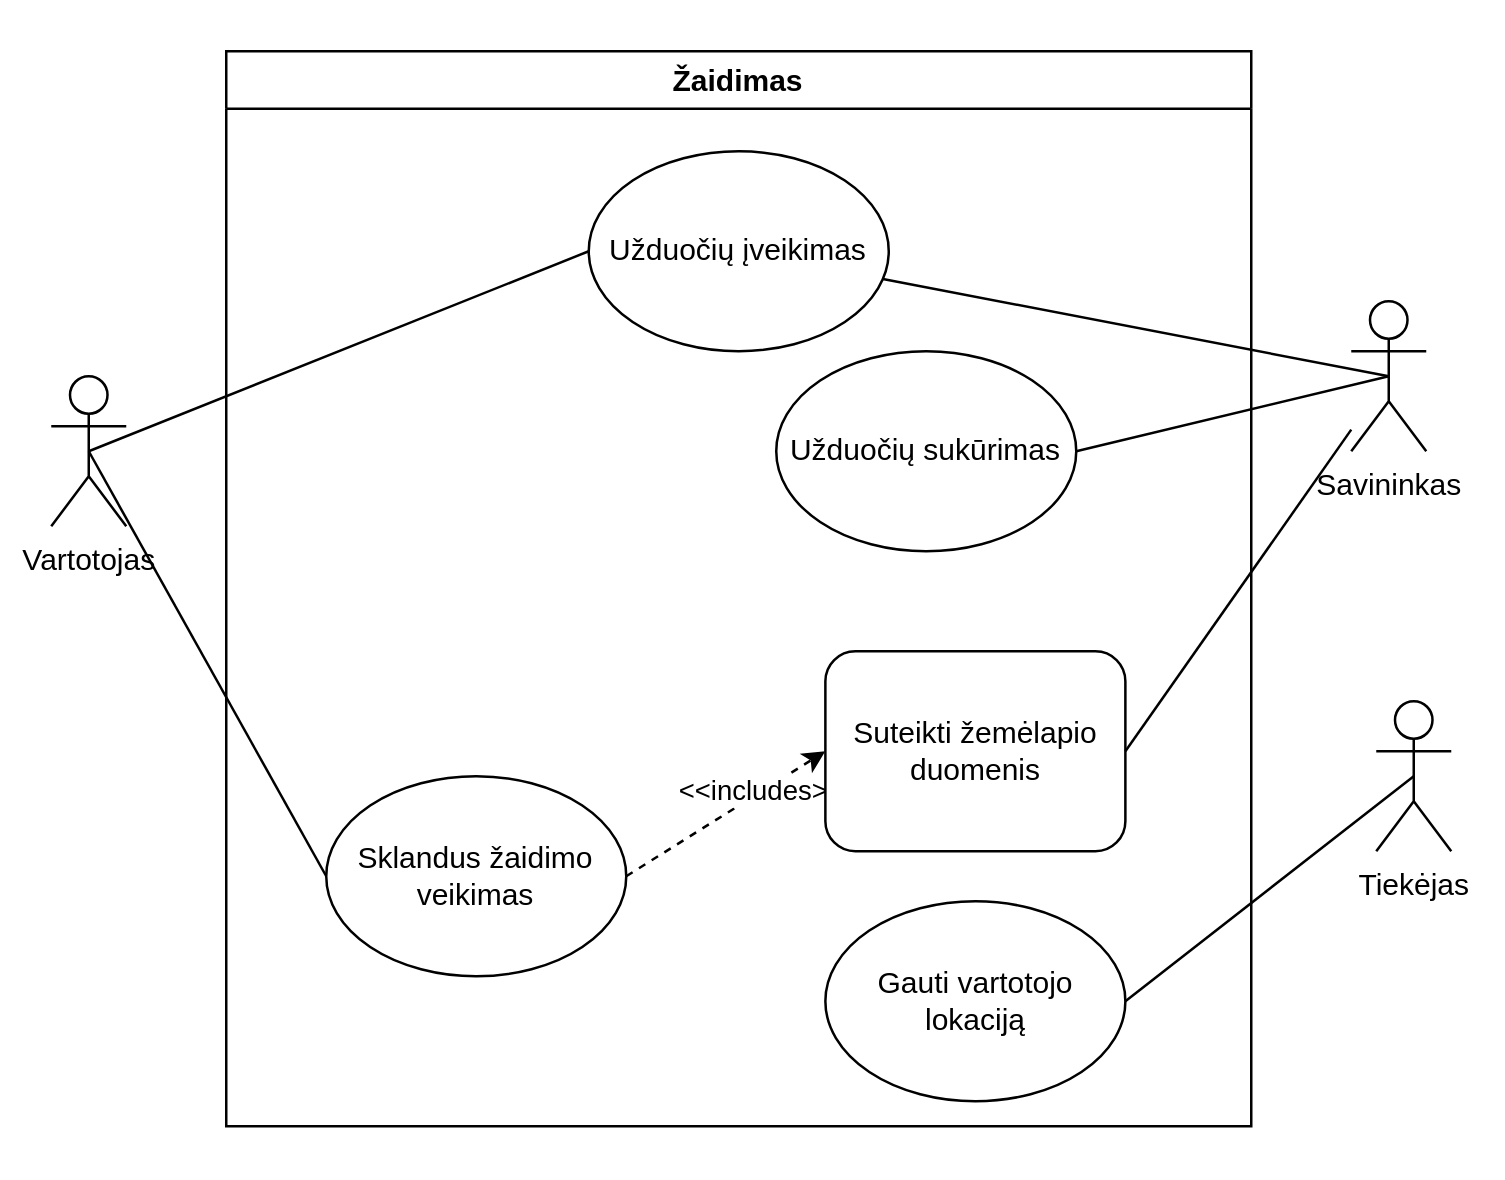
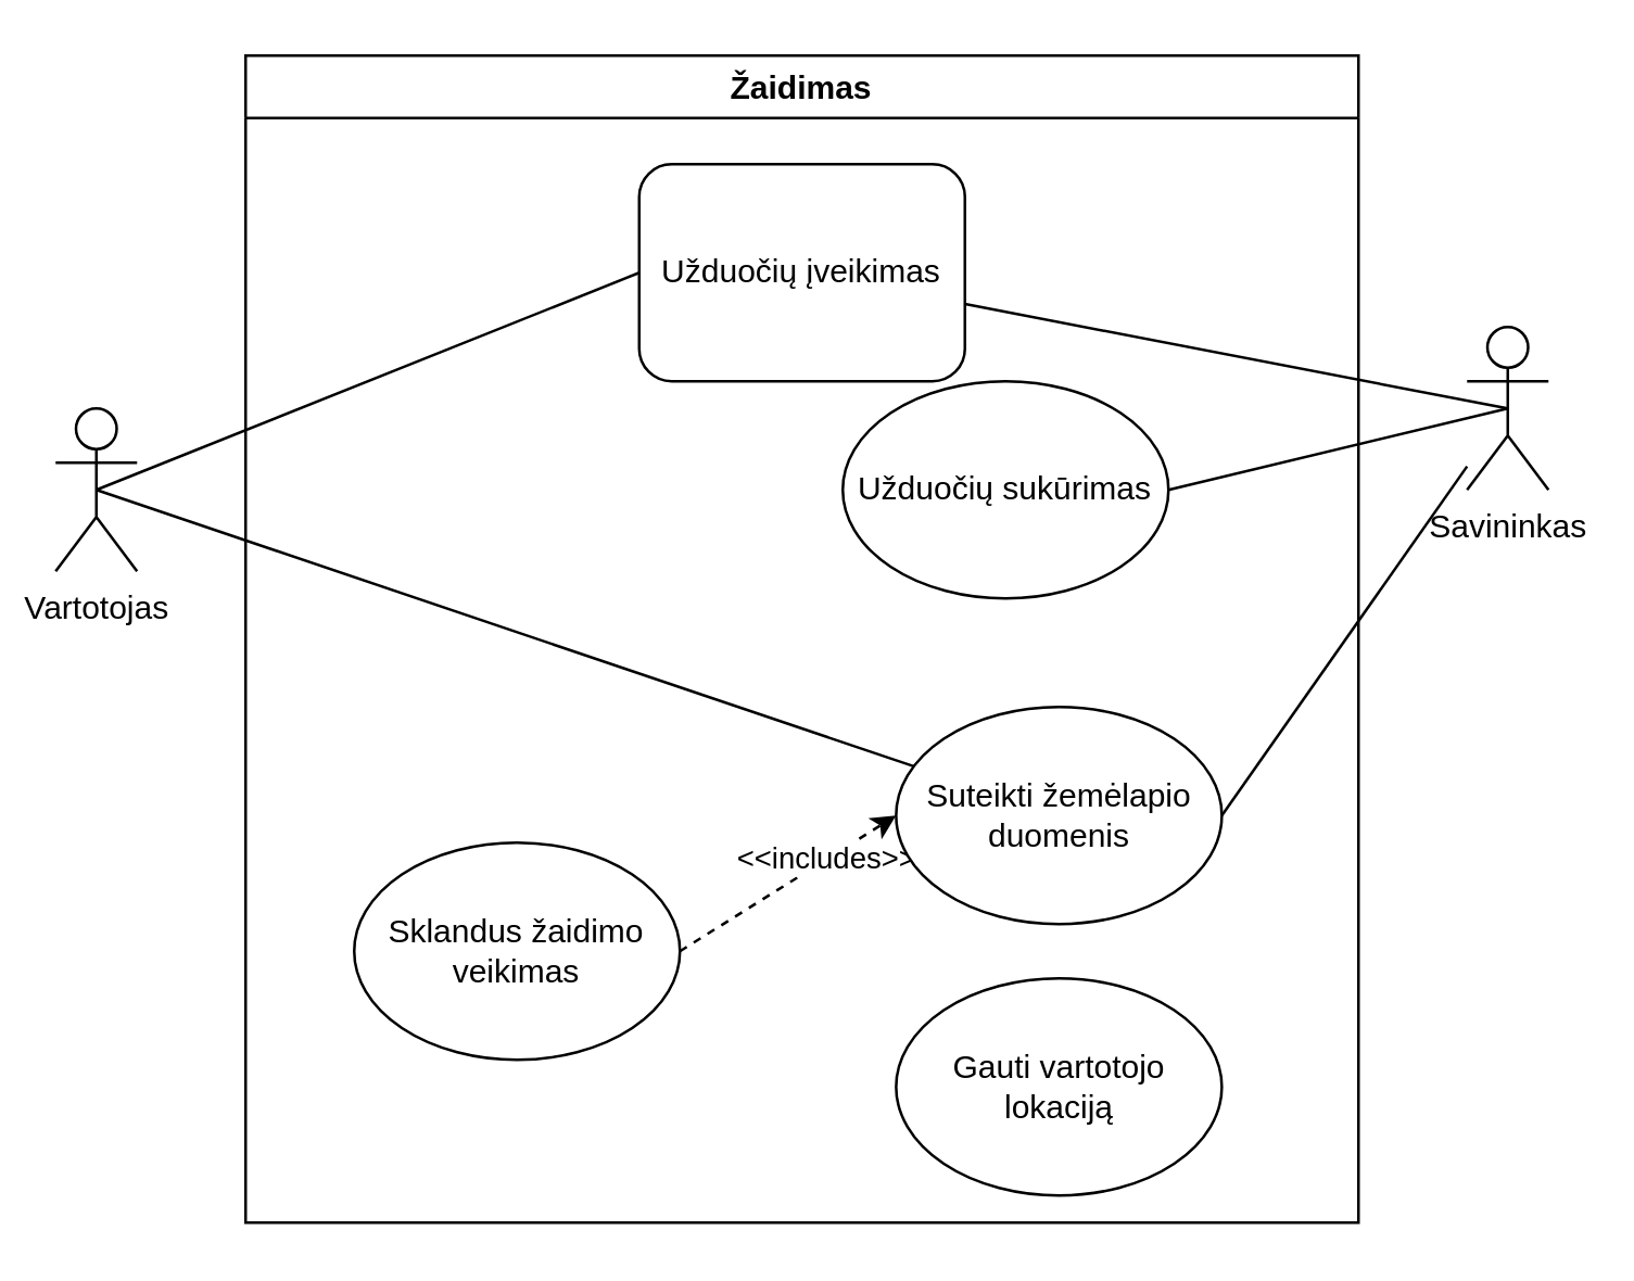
  <mxCell id="0" />
  <mxCell id="1" parent="0" />
- <mxCell id="2" style="rounded=0;orthogonalLoop=1;jettySize=auto;html=1;entryX=0;entryY=0.5;entryDx=0;entryDy=0;endArrow=none;endFill=0;exitX=0.5;exitY=0.5;exitDx=0;exitDy=0;exitPerimeter=0;" parent="1" source="3" target="7" edge="1"><mxGeometry relative="1" as="geometry" /></mxCell>
+ <mxCell id="2" style="rounded=0;orthogonalLoop=1;jettySize=auto;html=1;endArrow=none;endFill=0;exitX=0.5;exitY=0.5;exitDx=0;exitDy=0;exitPerimeter=0;" parent="1" source="3" target="9" edge="1"><mxGeometry relative="1" as="geometry" /></mxCell>
  <mxCell id="3" value="Vartotojas" style="shape=umlActor;verticalLabelPosition=bottom;verticalAlign=top;html=1;outlineConnect=0;" parent="1" vertex="1"><mxGeometry x="20" y="150" width="30" height="60" as="geometry" /></mxCell>
  <mxCell id="4" value="Žaidimas" style="swimlane;" parent="1" vertex="1"><mxGeometry x="90" y="20" width="410" height="430" as="geometry" /></mxCell>
  <mxCell id="5" style="edgeStyle=none;rounded=0;orthogonalLoop=1;jettySize=auto;html=1;entryX=0;entryY=0.5;entryDx=0;entryDy=0;dashed=1;endArrow=classic;endFill=1;exitX=1;exitY=0.5;exitDx=0;exitDy=0;" edge="1" parent="4" source="7" target="9"><mxGeometry relative="1" as="geometry" /></mxCell>
  <mxCell id="6" value="&amp;lt;&amp;lt;includes&amp;gt;&amp;gt;" style="edgeLabel;html=1;align=center;verticalAlign=middle;resizable=0;points=[];" vertex="1" connectable="0" parent="5"><mxGeometry x="0.352" y="1" relative="1" as="geometry"><mxPoint as="offset" /></mxGeometry></mxCell>
  <mxCell id="7" value="Sklandus žaidimo veikimas" style="ellipse;whiteSpace=wrap;html=1;" parent="4" vertex="1"><mxGeometry x="40" y="290" width="120" height="80" as="geometry" /></mxCell>
- <mxCell id="8" value="Užduočių įveikimas" style="ellipse;whiteSpace=wrap;html=1;" parent="4" vertex="1"><mxGeometry x="145" y="40" width="120" height="80" as="geometry" /></mxCell>
- <mxCell id="9" value="Suteikti žemėlapio duomenis" style="whiteSpace=wrap;html=1;rounded=1;" parent="4" vertex="1"><mxGeometry x="239.65" y="240" width="120" height="80" as="geometry" /></mxCell>
+ <mxCell id="8" value="Užduočių įveikimas" style="whiteSpace=wrap;html=1;rounded=1;" parent="4" vertex="1"><mxGeometry x="145" y="40" width="120" height="80" as="geometry" /></mxCell>
+ <mxCell id="9" value="Suteikti žemėlapio duomenis" style="ellipse;whiteSpace=wrap;html=1;" parent="4" vertex="1"><mxGeometry x="239.65" y="240" width="120" height="80" as="geometry" /></mxCell>
  <mxCell id="10" value="Gauti vartotojo lokaciją" style="ellipse;whiteSpace=wrap;html=1;" parent="4" vertex="1"><mxGeometry x="239.65" y="340" width="120" height="80" as="geometry" /></mxCell>
  <mxCell id="11" value="Užduočių sukūrimas" style="ellipse;whiteSpace=wrap;html=1;" vertex="1" parent="4"><mxGeometry x="220" y="120" width="120" height="80" as="geometry" /></mxCell>
  <mxCell id="12" style="rounded=0;orthogonalLoop=1;jettySize=auto;html=1;entryX=0;entryY=0.5;entryDx=0;entryDy=0;endArrow=none;endFill=0;exitX=0.5;exitY=0.5;exitDx=0;exitDy=0;exitPerimeter=0;" parent="1" source="3" target="8" edge="1"><mxGeometry relative="1" as="geometry"><mxPoint x="-15" y="190" as="sourcePoint" /><mxPoint x="110" y="230" as="targetPoint" /></mxGeometry></mxCell>
- <mxCell id="13" value="Tiekėjas" style="shape=umlActor;verticalLabelPosition=bottom;verticalAlign=top;html=1;outlineConnect=0;" parent="1" vertex="1"><mxGeometry x="550" y="280" width="30" height="60" as="geometry" /></mxCell>
  <mxCell id="14" value="" style="endArrow=none;html=1;rounded=0;exitX=1;exitY=0.5;exitDx=0;exitDy=0;" parent="1" source="9" target="16" edge="1"><mxGeometry width="50" height="50" relative="1" as="geometry"><mxPoint x="645" y="260" as="sourcePoint" /><mxPoint x="140" y="220" as="targetPoint" /></mxGeometry></mxCell>
- <mxCell id="15" value="" style="endArrow=none;html=1;rounded=0;entryX=0.5;entryY=0.5;entryDx=0;entryDy=0;entryPerimeter=0;exitX=1;exitY=0.5;exitDx=0;exitDy=0;" parent="1" source="10" target="13" edge="1"><mxGeometry width="50" height="50" relative="1" as="geometry"><mxPoint x="645" y="390" as="sourcePoint" /><mxPoint x="485" y="310" as="targetPoint" /></mxGeometry></mxCell>
  <mxCell id="16" value="Savininkas" style="shape=umlActor;verticalLabelPosition=bottom;verticalAlign=top;html=1;outlineConnect=0;" vertex="1" parent="1"><mxGeometry x="540" y="120" width="30" height="60" as="geometry" /></mxCell>
  <mxCell id="17" style="edgeStyle=none;rounded=0;orthogonalLoop=1;jettySize=auto;html=1;endArrow=none;endFill=0;entryX=0.5;entryY=0.5;entryDx=0;entryDy=0;entryPerimeter=0;" edge="1" parent="1" source="8" target="16"><mxGeometry relative="1" as="geometry"><mxPoint x="550" y="150" as="targetPoint" /></mxGeometry></mxCell>
  <mxCell id="18" style="edgeStyle=none;rounded=0;orthogonalLoop=1;jettySize=auto;html=1;endArrow=none;endFill=0;entryX=0.5;entryY=0.5;entryDx=0;entryDy=0;entryPerimeter=0;exitX=1;exitY=0.5;exitDx=0;exitDy=0;" edge="1" parent="1" source="11" target="16"><mxGeometry relative="1" as="geometry"><mxPoint x="565" y="160" as="targetPoint" /><mxPoint x="430" y="160" as="sourcePoint" /></mxGeometry></mxCell>
